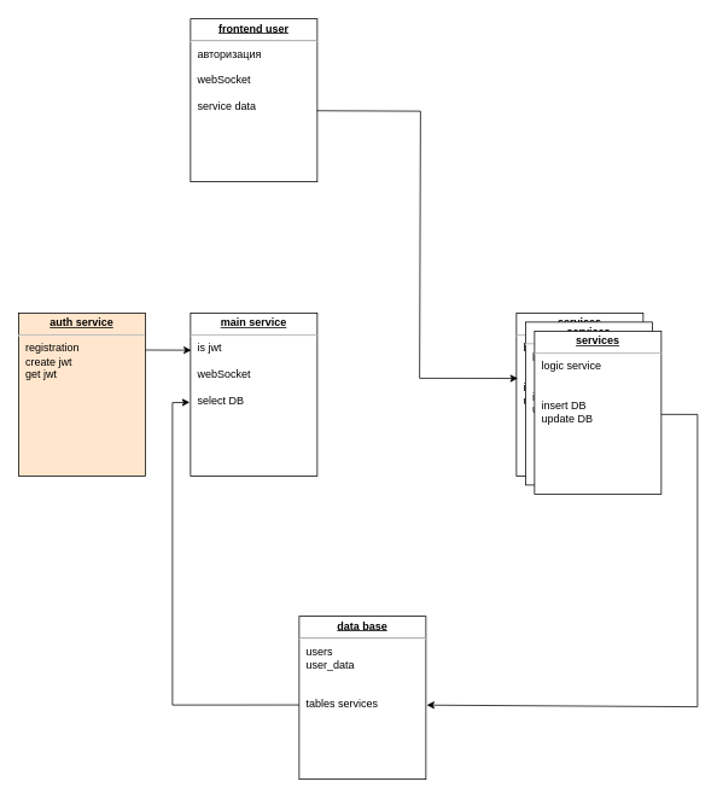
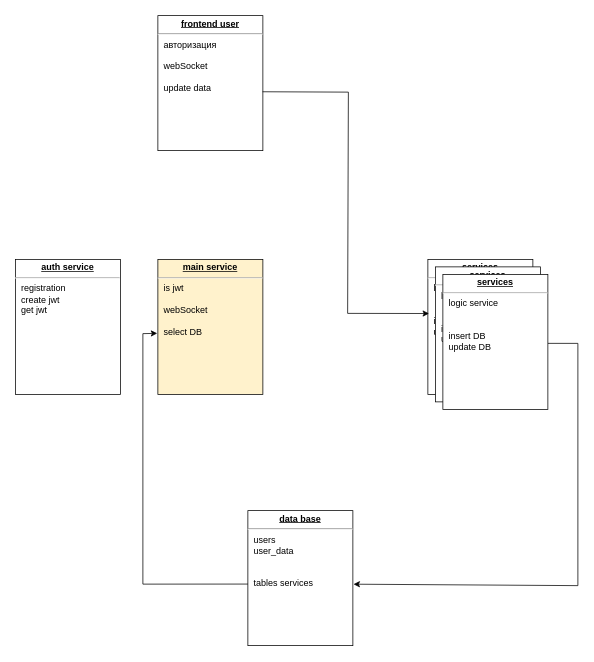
  <mxCell id="0" />
  <mxCell id="1" parent="0" />
- <mxCell id="2" value="&lt;p style=&quot;margin: 0px ; margin-top: 4px ; text-align: center ; text-decoration: underline&quot;&gt;&lt;b&gt;frontend user&lt;/b&gt;&lt;br&gt;&lt;/p&gt;&lt;hr&gt;&lt;p style=&quot;margin: 0px ; margin-left: 8px&quot;&gt;авторизация&lt;/p&gt;&lt;p style=&quot;margin: 0px ; margin-left: 8px&quot;&gt;&lt;br&gt;&lt;/p&gt;&lt;p style=&quot;margin: 0px ; margin-left: 8px&quot;&gt;webSocket&lt;/p&gt;&lt;p style=&quot;margin: 0px ; margin-left: 8px&quot;&gt;&lt;br&gt;&lt;/p&gt;&lt;p style=&quot;margin: 0px ; margin-left: 8px&quot;&gt;service data&lt;br&gt;&lt;/p&gt;" style="verticalAlign=top;align=left;overflow=fill;fontSize=12;fontFamily=Helvetica;html=1;rounded=0;shadow=0;comic=0;labelBackgroundColor=none;strokeWidth=1" parent="1" vertex="1"><mxGeometry x="210" y="20" width="140" height="180" as="geometry" /></mxCell>
- <mxCell id="3" value="&lt;p style=&quot;margin: 0px ; margin-top: 4px ; text-align: center ; text-decoration: underline&quot;&gt;&lt;b&gt;auth service&lt;/b&gt;&lt;/p&gt;&lt;hr&gt;&lt;p style=&quot;margin: 0px ; margin-left: 8px&quot;&gt;registration&lt;/p&gt;&lt;p style=&quot;margin: 0px ; margin-left: 8px&quot;&gt;create jwt&lt;/p&gt;&lt;p style=&quot;margin: 0px ; margin-left: 8px&quot;&gt;get jwt&lt;br&gt;&lt;/p&gt;" style="verticalAlign=top;align=left;overflow=fill;fontSize=12;fontFamily=Helvetica;html=1;rounded=0;shadow=0;comic=0;labelBackgroundColor=none;strokeWidth=1;fillColor=#ffe6cc;" vertex="1" parent="1"><mxGeometry x="20" y="345" width="140" height="180" as="geometry" /></mxCell>
+ <mxCell id="2" value="&lt;p style=&quot;margin: 0px ; margin-top: 4px ; text-align: center ; text-decoration: underline&quot;&gt;&lt;b&gt;frontend user&lt;/b&gt;&lt;br&gt;&lt;/p&gt;&lt;hr&gt;&lt;p style=&quot;margin: 0px ; margin-left: 8px&quot;&gt;авторизация&lt;/p&gt;&lt;p style=&quot;margin: 0px ; margin-left: 8px&quot;&gt;&lt;br&gt;&lt;/p&gt;&lt;p style=&quot;margin: 0px ; margin-left: 8px&quot;&gt;webSocket&lt;/p&gt;&lt;p style=&quot;margin: 0px ; margin-left: 8px&quot;&gt;&lt;br&gt;&lt;/p&gt;&lt;p style=&quot;margin: 0px ; margin-left: 8px&quot;&gt;update data&lt;br&gt;&lt;/p&gt;" style="verticalAlign=top;align=left;overflow=fill;fontSize=12;fontFamily=Helvetica;html=1;rounded=0;shadow=0;comic=0;labelBackgroundColor=none;strokeWidth=1" parent="1" vertex="1"><mxGeometry x="210" y="20" width="140" height="180" as="geometry" /></mxCell>
+ <mxCell id="3" value="&lt;p style=&quot;margin: 0px ; margin-top: 4px ; text-align: center ; text-decoration: underline&quot;&gt;&lt;b&gt;auth service&lt;/b&gt;&lt;/p&gt;&lt;hr&gt;&lt;p style=&quot;margin: 0px ; margin-left: 8px&quot;&gt;registration&lt;/p&gt;&lt;p style=&quot;margin: 0px ; margin-left: 8px&quot;&gt;create jwt&lt;/p&gt;&lt;p style=&quot;margin: 0px ; margin-left: 8px&quot;&gt;get jwt&lt;br&gt;&lt;/p&gt;" style="verticalAlign=top;align=left;overflow=fill;fontSize=12;fontFamily=Helvetica;html=1;rounded=0;shadow=0;comic=0;labelBackgroundColor=none;strokeWidth=1" vertex="1" parent="1"><mxGeometry x="20" y="345" width="140" height="180" as="geometry" /></mxCell>
  <mxCell id="4" value="&lt;p style=&quot;margin: 0px ; margin-top: 4px ; text-align: center ; text-decoration: underline&quot;&gt;&lt;b&gt;data base&lt;/b&gt;&lt;br&gt;&lt;/p&gt;&lt;hr&gt;&lt;p style=&quot;margin: 0px ; margin-left: 8px&quot;&gt;users&lt;/p&gt;&lt;p style=&quot;margin: 0px ; margin-left: 8px&quot;&gt;user_data&lt;/p&gt;&lt;p style=&quot;margin: 0px ; margin-left: 8px&quot;&gt;&lt;br&gt;&lt;/p&gt;&lt;p style=&quot;margin: 0px ; margin-left: 8px&quot;&gt;&lt;br&gt;&lt;/p&gt;&lt;p style=&quot;margin: 0px ; margin-left: 8px&quot;&gt;tables services&lt;br&gt;&lt;/p&gt;" style="verticalAlign=top;align=left;overflow=fill;fontSize=12;fontFamily=Helvetica;html=1;rounded=0;shadow=0;comic=0;labelBackgroundColor=none;strokeWidth=1" vertex="1" parent="1"><mxGeometry x="330" y="680" width="140" height="180" as="geometry" /></mxCell>
- <mxCell id="5" value="&lt;p style=&quot;margin: 0px ; margin-top: 4px ; text-align: center ; text-decoration: underline&quot;&gt;&lt;b&gt;main service&lt;/b&gt;&lt;br&gt;&lt;/p&gt;&lt;hr&gt;&lt;p style=&quot;margin: 0px ; margin-left: 8px&quot;&gt;is jwt&lt;br&gt;&lt;/p&gt;&lt;p style=&quot;margin: 0px ; margin-left: 8px&quot;&gt;&lt;br&gt;&lt;/p&gt;&lt;p style=&quot;margin: 0px ; margin-left: 8px&quot;&gt;webSocket&lt;/p&gt;&lt;p style=&quot;margin: 0px ; margin-left: 8px&quot;&gt;&lt;br&gt;&lt;/p&gt;&lt;p style=&quot;margin: 0px ; margin-left: 8px&quot;&gt;select DB&lt;br&gt;&lt;/p&gt;" style="verticalAlign=top;align=left;overflow=fill;fontSize=12;fontFamily=Helvetica;html=1;rounded=0;shadow=0;comic=0;labelBackgroundColor=none;strokeWidth=1" vertex="1" parent="1"><mxGeometry x="210" y="345" width="140" height="180" as="geometry" /></mxCell>
- <mxCell id="6" value="" style="endArrow=classic;html=1;rounded=0;exitX=1.003;exitY=0.227;exitDx=0;exitDy=0;entryX=0.006;entryY=0.228;entryDx=0;entryDy=0;entryPerimeter=0;exitPerimeter=0;" edge="1" parent="1" source="3" target="5"><mxGeometry width="50" height="50" relative="1" as="geometry"><mxPoint x="170" y="390" as="sourcePoint" /><mxPoint x="220" y="340" as="targetPoint" /></mxGeometry></mxCell>
+ <mxCell id="5" value="&lt;p style=&quot;margin: 0px ; margin-top: 4px ; text-align: center ; text-decoration: underline&quot;&gt;&lt;b&gt;main service&lt;/b&gt;&lt;br&gt;&lt;/p&gt;&lt;hr&gt;&lt;p style=&quot;margin: 0px ; margin-left: 8px&quot;&gt;is jwt&lt;br&gt;&lt;/p&gt;&lt;p style=&quot;margin: 0px ; margin-left: 8px&quot;&gt;&lt;br&gt;&lt;/p&gt;&lt;p style=&quot;margin: 0px ; margin-left: 8px&quot;&gt;webSocket&lt;/p&gt;&lt;p style=&quot;margin: 0px ; margin-left: 8px&quot;&gt;&lt;br&gt;&lt;/p&gt;&lt;p style=&quot;margin: 0px ; margin-left: 8px&quot;&gt;select DB&lt;br&gt;&lt;/p&gt;" style="verticalAlign=top;align=left;overflow=fill;fontSize=12;fontFamily=Helvetica;html=1;rounded=0;shadow=0;comic=0;labelBackgroundColor=none;strokeWidth=1;fillColor=#fff2cc;" vertex="1" parent="1"><mxGeometry x="210" y="345" width="140" height="180" as="geometry" /></mxCell>
  <mxCell id="7" value="" style="endArrow=classic;html=1;rounded=0;entryX=-0.006;entryY=0.548;entryDx=0;entryDy=0;entryPerimeter=0;exitX=0;exitY=0.544;exitDx=0;exitDy=0;exitPerimeter=0;" edge="1" parent="1" source="4" target="5"><mxGeometry width="50" height="50" relative="1" as="geometry"><mxPoint x="230" y="660" as="sourcePoint" /><mxPoint x="220" y="530" as="targetPoint" /><Array as="points"><mxPoint x="190" y="778" /><mxPoint x="190" y="444" /></Array></mxGeometry></mxCell>
  <mxCell id="8" value="&lt;p style=&quot;margin: 0px ; margin-top: 4px ; text-align: center ; text-decoration: underline&quot;&gt;&lt;b&gt;services&lt;/b&gt;&lt;br&gt;&lt;/p&gt;&lt;hr&gt;&lt;p style=&quot;margin: 0px ; margin-left: 8px&quot;&gt;logic service&lt;/p&gt;&lt;p style=&quot;margin: 0px ; margin-left: 8px&quot;&gt;&lt;br&gt;&lt;/p&gt;&lt;p style=&quot;margin: 0px ; margin-left: 8px&quot;&gt;&lt;br&gt;&lt;/p&gt;&lt;p style=&quot;margin: 0px ; margin-left: 8px&quot;&gt;insert DB&lt;/p&gt;&lt;p style=&quot;margin: 0px ; margin-left: 8px&quot;&gt;update DB&lt;br&gt;&lt;/p&gt;" style="verticalAlign=top;align=left;overflow=fill;fontSize=12;fontFamily=Helvetica;html=1;rounded=0;shadow=0;comic=0;labelBackgroundColor=none;strokeWidth=1" vertex="1" parent="1"><mxGeometry x="570" y="345" width="140" height="180" as="geometry" /></mxCell>
  <mxCell id="9" value="&lt;p style=&quot;margin: 0px ; margin-top: 4px ; text-align: center ; text-decoration: underline&quot;&gt;&lt;b&gt;services&lt;/b&gt;&lt;br&gt;&lt;/p&gt;&lt;hr&gt;&lt;p style=&quot;margin: 0px ; margin-left: 8px&quot;&gt;logic service&lt;/p&gt;&lt;p style=&quot;margin: 0px ; margin-left: 8px&quot;&gt;&lt;br&gt;&lt;/p&gt;&lt;p style=&quot;margin: 0px ; margin-left: 8px&quot;&gt;&lt;br&gt;&lt;/p&gt;&lt;p style=&quot;margin: 0px ; margin-left: 8px&quot;&gt;insert DB&lt;/p&gt;&lt;p style=&quot;margin: 0px ; margin-left: 8px&quot;&gt;update DB&lt;br&gt;&lt;/p&gt;" style="verticalAlign=top;align=left;overflow=fill;fontSize=12;fontFamily=Helvetica;html=1;rounded=0;shadow=0;comic=0;labelBackgroundColor=none;strokeWidth=1" vertex="1" parent="1"><mxGeometry x="580" y="355" width="140" height="180" as="geometry" /></mxCell>
  <mxCell id="10" value="&lt;p style=&quot;margin: 0px ; margin-top: 4px ; text-align: center ; text-decoration: underline&quot;&gt;&lt;b&gt;services&lt;/b&gt;&lt;br&gt;&lt;/p&gt;&lt;hr&gt;&lt;p style=&quot;margin: 0px ; margin-left: 8px&quot;&gt;logic service&lt;/p&gt;&lt;p style=&quot;margin: 0px ; margin-left: 8px&quot;&gt;&lt;br&gt;&lt;/p&gt;&lt;p style=&quot;margin: 0px ; margin-left: 8px&quot;&gt;&lt;br&gt;&lt;/p&gt;&lt;p style=&quot;margin: 0px ; margin-left: 8px&quot;&gt;insert DB&lt;/p&gt;&lt;p style=&quot;margin: 0px ; margin-left: 8px&quot;&gt;update DB&lt;br&gt;&lt;/p&gt;" style="verticalAlign=top;align=left;overflow=fill;fontSize=12;fontFamily=Helvetica;html=1;rounded=0;shadow=0;comic=0;labelBackgroundColor=none;strokeWidth=1" vertex="1" parent="1"><mxGeometry x="590" y="365" width="140" height="180" as="geometry" /></mxCell>
  <mxCell id="11" value="" style="endArrow=classic;html=1;rounded=0;entryX=1.006;entryY=0.545;entryDx=0;entryDy=0;entryPerimeter=0;exitX=1.001;exitY=0.511;exitDx=0;exitDy=0;exitPerimeter=0;" edge="1" parent="1" source="10" target="4"><mxGeometry width="50" height="50" relative="1" as="geometry"><mxPoint x="730" y="455" as="sourcePoint" /><mxPoint x="590" y="700" as="targetPoint" /><Array as="points"><mxPoint x="770" y="457" /><mxPoint x="770" y="780" /></Array></mxGeometry></mxCell>
  <mxCell id="12" value="" style="endArrow=classic;html=1;rounded=0;exitX=0.997;exitY=0.564;exitDx=0;exitDy=0;exitPerimeter=0;entryX=0.011;entryY=0.401;entryDx=0;entryDy=0;entryPerimeter=0;" edge="1" parent="1" source="2" target="8"><mxGeometry width="50" height="50" relative="1" as="geometry"><mxPoint x="410" y="200" as="sourcePoint" /><mxPoint x="460" y="150" as="targetPoint" /><Array as="points"><mxPoint x="464" y="122" /><mxPoint x="463" y="417" /></Array></mxGeometry></mxCell>
